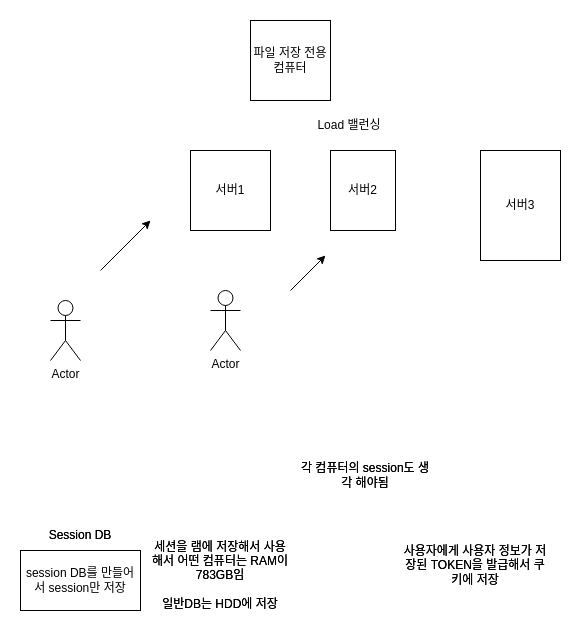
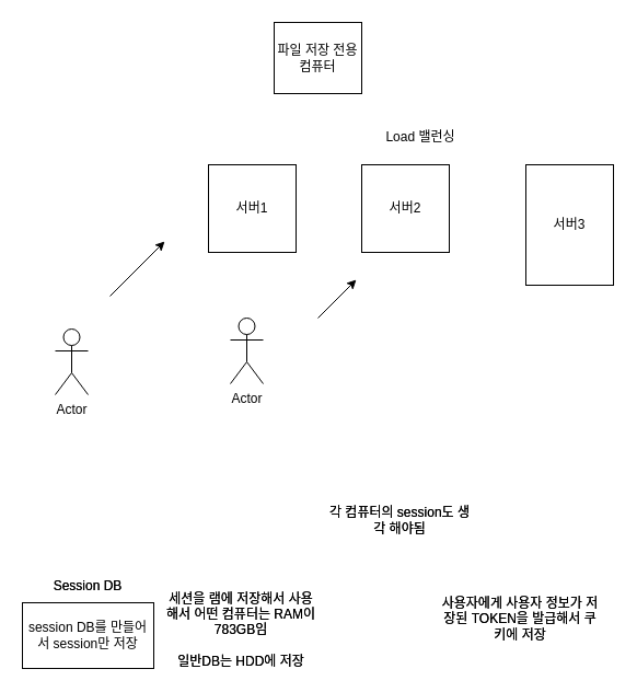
  <mxCell id="0" />
  <mxCell id="1" parent="0" />
  <mxCell id="2" value="각 컴퓨터의 session도 생각 해야됨" style="text;html=1;strokeColor=none;fillColor=none;align=center;verticalAlign=middle;whiteSpace=wrap;rounded=0;" parent="1" vertex="1"><mxGeometry x="300" y="460" width="130" height="30" as="geometry" /></mxCell>
  <mxCell id="3" value="session DB를 만들어서 session만 저장" style="rounded=0;whiteSpace=wrap;html=1;" parent="1" vertex="1"><mxGeometry x="20" y="550" width="120" height="60" as="geometry" /></mxCell>
  <mxCell id="4" value="Session DB" style="text;html=1;strokeColor=none;fillColor=none;align=center;verticalAlign=middle;whiteSpace=wrap;rounded=0;" parent="1" vertex="1"><mxGeometry x="30" y="520" width="100" height="30" as="geometry" /></mxCell>
  <mxCell id="5" value="세션을 램에 저장해서 사용해서 어떤 컴퓨터는 RAM이 783GB임&lt;br&gt;&lt;br&gt;일반DB는 HDD에 저장" style="text;html=1;strokeColor=none;fillColor=none;align=center;verticalAlign=middle;whiteSpace=wrap;rounded=0;" parent="1" vertex="1"><mxGeometry x="150" y="560" width="140" height="30" as="geometry" /></mxCell>
  <mxCell id="6" value="사용자에게 사용자 정보가 저장된 TOKEN을 발급해서 쿠키에 저장" style="text;html=1;strokeColor=none;fillColor=none;align=center;verticalAlign=middle;whiteSpace=wrap;rounded=0;" parent="1" vertex="1"><mxGeometry x="400" y="550" width="150" height="30" as="geometry" /></mxCell>
  <mxCell id="7" value="각 컴퓨터의 session도 생각 해야됨" style="text;html=1;strokeColor=none;fillColor=none;align=center;verticalAlign=middle;whiteSpace=wrap;rounded=0;" parent="1" vertex="1"><mxGeometry x="300" y="460" width="130" height="30" as="geometry" /></mxCell>
  <mxCell id="8" value="session DB를 만들어서 session만 저장" style="rounded=0;whiteSpace=wrap;html=1;" parent="1" vertex="1"><mxGeometry x="20" y="550" width="120" height="60" as="geometry" /></mxCell>
  <mxCell id="9" value="Session DB" style="text;html=1;strokeColor=none;fillColor=none;align=center;verticalAlign=middle;whiteSpace=wrap;rounded=0;" parent="1" vertex="1"><mxGeometry x="30" y="520" width="100" height="30" as="geometry" /></mxCell>
  <mxCell id="10" value="세션을 램에 저장해서 사용해서 어떤 컴퓨터는 RAM이 783GB임&lt;br&gt;&lt;br&gt;일반DB는 HDD에 저장" style="text;html=1;strokeColor=none;fillColor=none;align=center;verticalAlign=middle;whiteSpace=wrap;rounded=0;" parent="1" vertex="1"><mxGeometry x="150" y="560" width="140" height="30" as="geometry" /></mxCell>
  <mxCell id="11" value="사용자에게 사용자 정보가 저장된 TOKEN을 발급해서 쿠키에 저장" style="text;html=1;strokeColor=none;fillColor=none;align=center;verticalAlign=middle;whiteSpace=wrap;rounded=0;" parent="1" vertex="1"><mxGeometry x="400" y="550" width="150" height="30" as="geometry" /></mxCell>
  <mxCell id="12" value="서버1" style="whiteSpace=wrap;html=1;aspect=fixed;" vertex="1" parent="1"><mxGeometry x="190" y="150" width="80" height="80" as="geometry" /></mxCell>
- <mxCell id="13" value="서버2" style="whiteSpace=wrap;html=1;aspect=fixed;" vertex="1" parent="1"><mxGeometry x="330" y="150" width="65" height="80" as="geometry" /></mxCell>
+ <mxCell id="13" value="서버2" style="whiteSpace=wrap;html=1;aspect=fixed;" vertex="1" parent="1"><mxGeometry x="330" y="150" width="80" height="80" as="geometry" /></mxCell>
  <mxCell id="14" value="서버3" style="whiteSpace=wrap;html=1;aspect=fixed;" vertex="1" parent="1"><mxGeometry x="480" y="150" width="80" height="110" as="geometry" /></mxCell>
  <mxCell id="15" value="Actor" style="shape=umlActor;verticalLabelPosition=bottom;verticalAlign=top;html=1;outlineConnect=0;" vertex="1" parent="1"><mxGeometry x="50" y="300" width="30" height="60" as="geometry" /></mxCell>
  <mxCell id="16" value="Actor" style="shape=umlActor;verticalLabelPosition=bottom;verticalAlign=top;html=1;outlineConnect=0;" vertex="1" parent="1"><mxGeometry x="210" y="290" width="30" height="60" as="geometry" /></mxCell>
  <mxCell id="17" value="" style="endArrow=classic;html=1;rounded=0;" edge="1" parent="1"><mxGeometry width="50" height="50" relative="1" as="geometry"><mxPoint x="100" y="270" as="sourcePoint" /><mxPoint x="150" y="220" as="targetPoint" /></mxGeometry></mxCell>
  <mxCell id="18" value="" style="endArrow=classic;html=1;rounded=0;" edge="1" parent="1"><mxGeometry width="50" height="50" relative="1" as="geometry"><mxPoint x="290" y="290" as="sourcePoint" /><mxPoint x="325" y="255" as="targetPoint" /></mxGeometry></mxCell>
- <mxCell id="19" value="Load 밸런싱" style="text;html=1;strokeColor=none;fillColor=none;align=center;verticalAlign=middle;whiteSpace=wrap;rounded=0;" vertex="1" parent="1"><mxGeometry x="284" y="110" width="130" height="30" as="geometry" /></mxCell>
- <mxCell id="20" value="파일 저장 전용 컴퓨터" style="whiteSpace=wrap;html=1;aspect=fixed;" vertex="1" parent="1"><mxGeometry x="250" y="20" width="80" height="80" as="geometry" /></mxCell>
+ <mxCell id="19" value="Load 밸런싱" style="text;html=1;strokeColor=none;fillColor=none;align=center;verticalAlign=middle;whiteSpace=wrap;rounded=0;" vertex="1" parent="1"><mxGeometry x="319" y="110" width="130" height="30" as="geometry" /></mxCell>
+ <mxCell id="20" value="파일 저장 전용 컴퓨터" style="whiteSpace=wrap;html=1;aspect=fixed;" vertex="1" parent="1"><mxGeometry x="250" y="20" width="80" height="65" as="geometry" /></mxCell>
